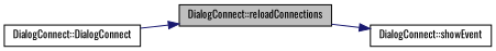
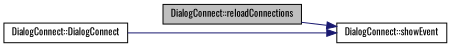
  digraph {
    fontname=Oswald
    rankdir=RL
    node [color=black fillcolor=white fontname=Oswald fontsize=10 shape=record style=filled]
    edge [color=midnightblue dir=back fontname=Oswald fontsize=10 labelfontname=Helvetica labelfontsize=10 style=solid]
    n1 [fillcolor=grey75 fontcolor=black height=0.2 label="DialogConnect::reloadConnections" width=0.4]
    n2 [height=0.2 label="DialogConnect::DialogConnect" width=0.4]
    n3 [height=0.2 label="DialogConnect::showEvent" width=0.4]
-   n1 -> n2
+   n3 -> n2
    n3 -> n1
  }
